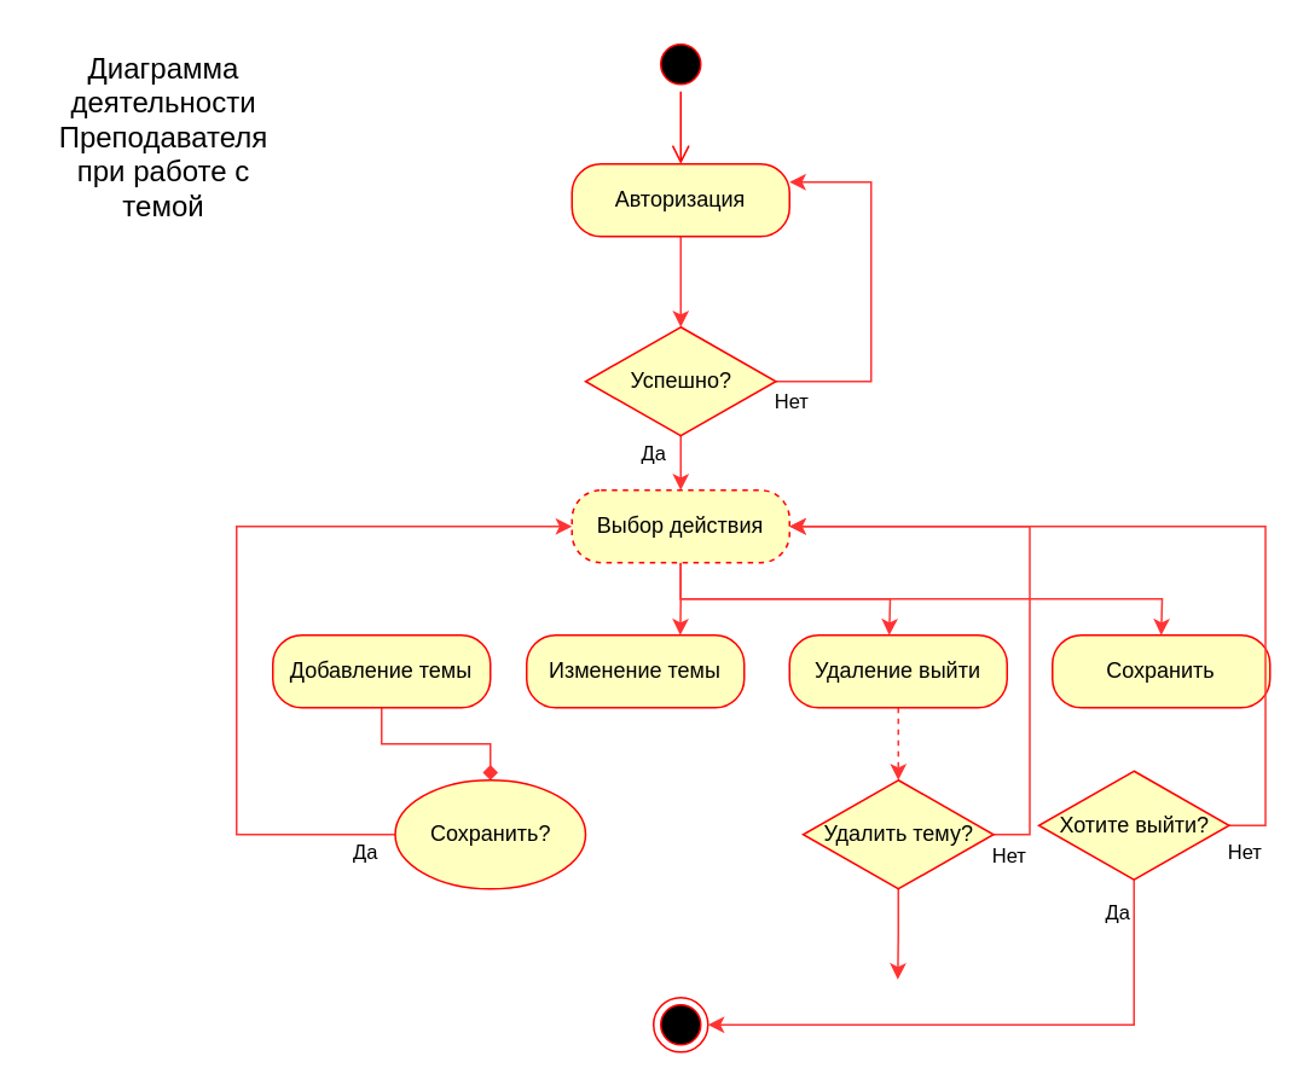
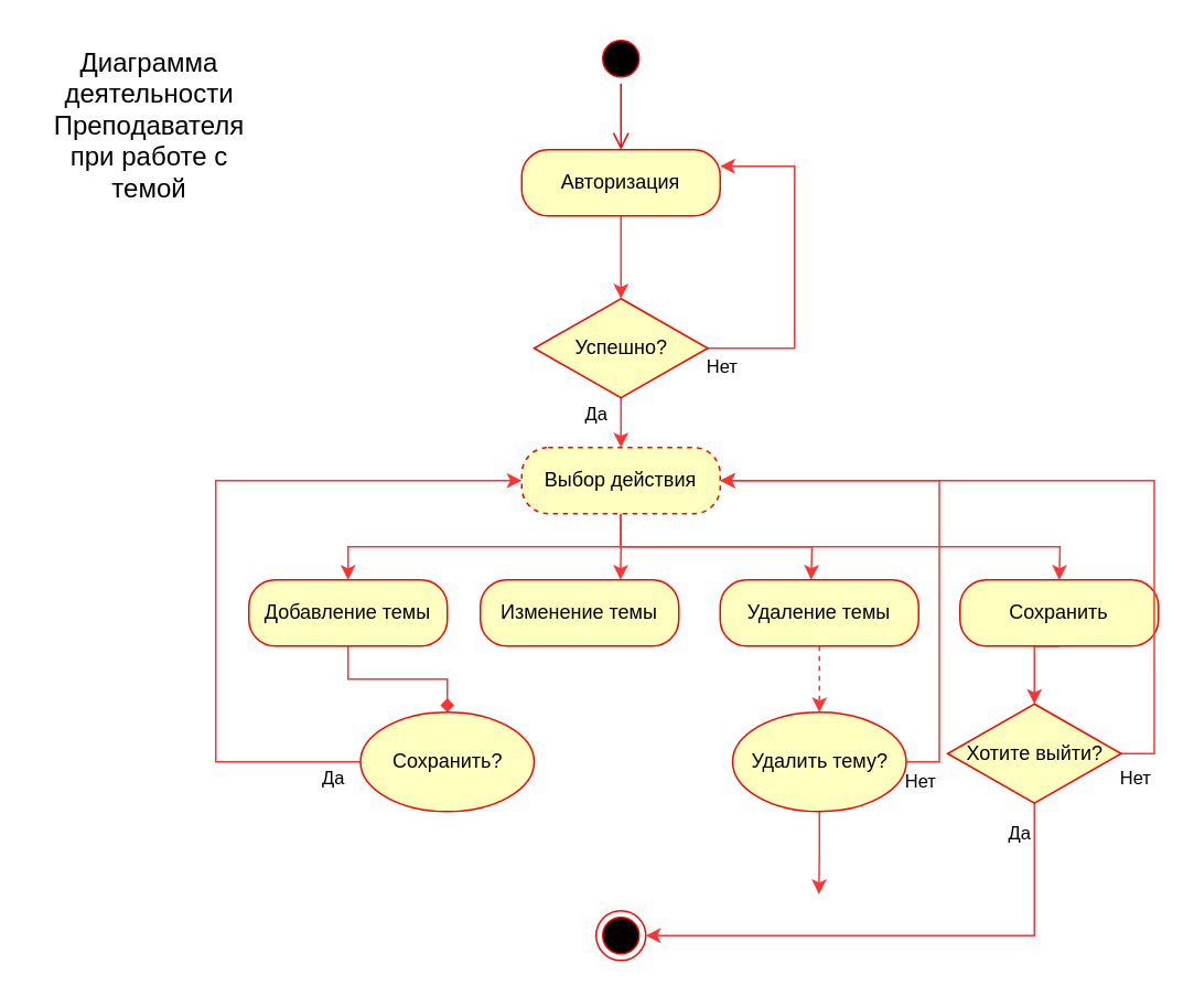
  <mxCell id="0" />
  <mxCell id="1" parent="0" />
  <mxCell id="2" value="" style="ellipse;html=1;shape=startState;fillColor=#000000;strokeColor=#ff0000;" vertex="1" parent="1"><mxGeometry x="360" y="20" width="30" height="30" as="geometry" /></mxCell>
  <mxCell id="3" value="" style="edgeStyle=orthogonalEdgeStyle;html=1;verticalAlign=bottom;endArrow=open;endSize=8;strokeColor=#ff0000;entryX=0.5;entryY=0;entryDx=0;entryDy=0;entryPerimeter=0;" edge="1" parent="1" source="2" target="5"><mxGeometry relative="1" as="geometry"><mxPoint x="375" y="110" as="targetPoint" /></mxGeometry></mxCell>
  <mxCell id="4" style="edgeStyle=orthogonalEdgeStyle;rounded=0;orthogonalLoop=1;jettySize=auto;html=1;exitX=0.5;exitY=1;exitDx=0;exitDy=0;strokeColor=#FF3333;entryX=0.5;entryY=0;entryDx=0;entryDy=0;" edge="1" parent="1" source="5" target="9"><mxGeometry relative="1" as="geometry"><mxPoint x="375" y="160" as="targetPoint" /></mxGeometry></mxCell>
  <mxCell id="5" value="Авторизация" style="rounded=1;whiteSpace=wrap;html=1;arcSize=40;fontColor=#000000;fillColor=#ffffc0;strokeColor=#ff0000;" vertex="1" parent="1"><mxGeometry x="315" y="90" width="120" height="40" as="geometry" /></mxCell>
  <mxCell id="6" style="edgeStyle=orthogonalEdgeStyle;rounded=0;orthogonalLoop=1;jettySize=auto;html=1;exitX=1;exitY=0.5;exitDx=0;exitDy=0;entryX=1;entryY=0.25;entryDx=0;entryDy=0;strokeColor=#FF3333;" edge="1" parent="1" source="9" target="5"><mxGeometry relative="1" as="geometry"><Array as="points"><mxPoint x="480" y="210" /><mxPoint x="480" y="100" /></Array></mxGeometry></mxCell>
  <mxCell id="7" value="Нет" style="edgeLabel;html=1;align=center;verticalAlign=middle;resizable=0;points=[];" vertex="1" connectable="0" parent="6"><mxGeometry x="0.373" y="4" relative="1" as="geometry"><mxPoint x="-41" y="100" as="offset" /></mxGeometry></mxCell>
  <mxCell id="8" value="Да" style="edgeStyle=orthogonalEdgeStyle;rounded=0;orthogonalLoop=1;jettySize=auto;html=1;exitX=0.5;exitY=1;exitDx=0;exitDy=0;strokeColor=#FF3333;entryX=0.5;entryY=0;entryDx=0;entryDy=0;" edge="1" parent="1" source="9" target="14"><mxGeometry x="-0.333" y="-15" relative="1" as="geometry"><mxPoint x="375" y="290" as="targetPoint" /><mxPoint as="offset" /></mxGeometry></mxCell>
  <mxCell id="9" value="Успешно?" style="rhombus;whiteSpace=wrap;html=1;fillColor=#ffffc0;strokeColor=#ff0000;" vertex="1" parent="1"><mxGeometry x="322.5" y="180" width="105" height="60" as="geometry" /></mxCell>
  <mxCell id="10" style="edgeStyle=orthogonalEdgeStyle;rounded=0;orthogonalLoop=1;jettySize=auto;html=1;exitX=0.5;exitY=1;exitDx=0;exitDy=0;strokeColor=#FF3333;" edge="1" parent="1" source="14"><mxGeometry relative="1" as="geometry"><mxPoint x="374.714" y="350" as="targetPoint" /></mxGeometry></mxCell>
  <mxCell id="11" style="edgeStyle=orthogonalEdgeStyle;rounded=0;orthogonalLoop=1;jettySize=auto;html=1;exitX=0.5;exitY=1;exitDx=0;exitDy=0;strokeColor=#FF3333;" edge="1" parent="1" source="14"><mxGeometry relative="1" as="geometry"><mxPoint x="490" y="350" as="targetPoint" /></mxGeometry></mxCell>
  <mxCell id="12" style="edgeStyle=orthogonalEdgeStyle;rounded=0;orthogonalLoop=1;jettySize=auto;html=1;exitX=0.5;exitY=1;exitDx=0;exitDy=0;strokeColor=#FF3333;" edge="1" parent="1" source="14"><mxGeometry relative="1" as="geometry"><mxPoint x="640" y="350" as="targetPoint" /></mxGeometry></mxCell>
+ <mxCell id="13" style="edgeStyle=orthogonalEdgeStyle;rounded=0;orthogonalLoop=1;jettySize=auto;html=1;exitX=0.5;exitY=1;exitDx=0;exitDy=0;entryX=0.5;entryY=0;entryDx=0;entryDy=0;strokeColor=#FF3333;" edge="1" parent="1" source="14" target="17"><mxGeometry relative="1" as="geometry" /></mxCell>
  <mxCell id="14" value="Выбор действия" style="rounded=1;whiteSpace=wrap;html=1;arcSize=40;fontColor=#000000;fillColor=#ffffc0;strokeColor=#ff0000;dashed=1;" vertex="1" parent="1"><mxGeometry x="315" y="270" width="120" height="40" as="geometry" /></mxCell>
  <mxCell id="15" value="&lt;font style=&quot;font-size: 16px&quot;&gt;Диаграмма деятельности Преподавателя&lt;br&gt;при работе с темой&lt;br&gt;&lt;/font&gt;" style="text;html=1;strokeColor=none;fillColor=none;align=center;verticalAlign=middle;whiteSpace=wrap;rounded=0;" vertex="1" parent="1"><mxGeometry x="20" y="30" width="140" height="90" as="geometry" /></mxCell>
  <mxCell id="16" style="edgeStyle=orthogonalEdgeStyle;rounded=0;orthogonalLoop=1;jettySize=auto;html=1;exitX=0.5;exitY=1;exitDx=0;exitDy=0;entryX=0.5;entryY=0;entryDx=0;entryDy=0;strokeColor=#FF3333;endArrow=diamond;" edge="1" parent="1" source="17" target="24"><mxGeometry relative="1" as="geometry" /></mxCell>
  <mxCell id="17" value="Добавление темы" style="rounded=1;whiteSpace=wrap;html=1;arcSize=40;fontColor=#000000;fillColor=#ffffc0;strokeColor=#ff0000;" vertex="1" parent="1"><mxGeometry x="150" y="350" width="120" height="40" as="geometry" /></mxCell>
  <mxCell id="18" value="Изменение темы" style="rounded=1;whiteSpace=wrap;html=1;arcSize=40;fontColor=#000000;fillColor=#ffffc0;strokeColor=#ff0000;" vertex="1" parent="1"><mxGeometry x="290" y="350" width="120" height="40" as="geometry" /></mxCell>
  <mxCell id="19" style="edgeStyle=orthogonalEdgeStyle;rounded=0;orthogonalLoop=1;jettySize=auto;html=1;exitX=0.5;exitY=1;exitDx=0;exitDy=0;strokeColor=#FF3333;entryX=0.5;entryY=0;entryDx=0;entryDy=0;dashed=1;" edge="1" parent="1" source="20" target="28"><mxGeometry relative="1" as="geometry"><mxPoint x="494.714" y="420" as="targetPoint" /></mxGeometry></mxCell>
- <mxCell id="20" value="Удаление выйти" style="rounded=1;whiteSpace=wrap;html=1;arcSize=40;fontColor=#000000;fillColor=#ffffc0;strokeColor=#ff0000;" vertex="1" parent="1"><mxGeometry x="435" y="350" width="120" height="40" as="geometry" /></mxCell>
+ <mxCell id="20" value="Удаление темы" style="rounded=1;whiteSpace=wrap;html=1;arcSize=40;fontColor=#000000;fillColor=#ffffc0;strokeColor=#ff0000;" vertex="1" parent="1"><mxGeometry x="435" y="350" width="120" height="40" as="geometry" /></mxCell>
+ <mxCell id="21" style="edgeStyle=orthogonalEdgeStyle;rounded=0;orthogonalLoop=1;jettySize=auto;html=1;exitX=0.5;exitY=1;exitDx=0;exitDy=0;entryX=0.5;entryY=0;entryDx=0;entryDy=0;strokeColor=#FF3333;" edge="1" parent="1" source="22" target="34"><mxGeometry relative="1" as="geometry" /></mxCell>
  <mxCell id="22" value="Сохранить" style="rounded=1;whiteSpace=wrap;html=1;arcSize=40;fontColor=#000000;fillColor=#ffffc0;strokeColor=#ff0000;" vertex="1" parent="1"><mxGeometry x="580" y="350" width="120" height="40" as="geometry" /></mxCell>
  <mxCell id="23" value="Да" style="edgeStyle=orthogonalEdgeStyle;rounded=0;orthogonalLoop=1;jettySize=auto;html=1;exitX=0;exitY=0.5;exitDx=0;exitDy=0;entryX=0;entryY=0.5;entryDx=0;entryDy=0;strokeColor=#FF3333;" edge="1" parent="1" source="24" target="14"><mxGeometry x="-0.921" y="10" relative="1" as="geometry"><Array as="points"><mxPoint x="130" y="460" /><mxPoint x="130" y="290" /></Array><mxPoint as="offset" /></mxGeometry></mxCell>
  <mxCell id="24" value="Сохранить?" style="ellipse;whiteSpace=wrap;html=1;fillColor=#ffffc0;strokeColor=#ff0000;" vertex="1" parent="1"><mxGeometry x="217.5" y="430" width="105" height="60" as="geometry" /></mxCell>
  <mxCell id="25" style="edgeStyle=orthogonalEdgeStyle;rounded=0;orthogonalLoop=1;jettySize=auto;html=1;exitX=0.5;exitY=1;exitDx=0;exitDy=0;strokeColor=#FF3333;" edge="1" parent="1" source="28"><mxGeometry relative="1" as="geometry"><mxPoint x="494.714" y="540" as="targetPoint" /></mxGeometry></mxCell>
  <mxCell id="26" style="edgeStyle=orthogonalEdgeStyle;rounded=0;orthogonalLoop=1;jettySize=auto;html=1;exitX=1;exitY=0.5;exitDx=0;exitDy=0;entryX=1;entryY=0.5;entryDx=0;entryDy=0;strokeColor=#FF3333;" edge="1" parent="1" source="28" target="14"><mxGeometry relative="1" as="geometry" /></mxCell>
  <mxCell id="27" value="Нет" style="edgeLabel;html=1;align=center;verticalAlign=middle;resizable=0;points=[];" vertex="1" connectable="0" parent="26"><mxGeometry x="-0.445" y="-2" relative="1" as="geometry"><mxPoint x="-14" y="80" as="offset" /></mxGeometry></mxCell>
- <mxCell id="28" value="Удалить тему?" style="rhombus;whiteSpace=wrap;html=1;fillColor=#ffffc0;strokeColor=#ff0000;" vertex="1" parent="1"><mxGeometry x="442.5" y="430" width="105" height="60" as="geometry" /></mxCell>
+ <mxCell id="28" value="Удалить тему?" style="ellipse;whiteSpace=wrap;html=1;fillColor=#ffffc0;strokeColor=#ff0000;" vertex="1" parent="1"><mxGeometry x="442.5" y="430" width="105" height="60" as="geometry" /></mxCell>
  <mxCell id="29" value="" style="ellipse;html=1;shape=endState;fillColor=#000000;strokeColor=#ff0000;" vertex="1" parent="1"><mxGeometry x="360" y="550" width="30" height="30" as="geometry" /></mxCell>
  <mxCell id="30" style="edgeStyle=orthogonalEdgeStyle;rounded=0;orthogonalLoop=1;jettySize=auto;html=1;exitX=0.5;exitY=1;exitDx=0;exitDy=0;entryX=1;entryY=0.5;entryDx=0;entryDy=0;strokeColor=#FF3333;" edge="1" parent="1" source="34" target="29"><mxGeometry relative="1" as="geometry" /></mxCell>
  <mxCell id="31" value="Да" style="edgeLabel;html=1;align=center;verticalAlign=middle;resizable=0;points=[];" vertex="1" connectable="0" parent="30"><mxGeometry x="-0.892" y="3" relative="1" as="geometry"><mxPoint x="-13" as="offset" /></mxGeometry></mxCell>
  <mxCell id="32" style="edgeStyle=orthogonalEdgeStyle;rounded=0;orthogonalLoop=1;jettySize=auto;html=1;exitX=1;exitY=0.5;exitDx=0;exitDy=0;entryX=1;entryY=0.5;entryDx=0;entryDy=0;strokeColor=#FF3333;" edge="1" parent="1" source="34" target="14"><mxGeometry relative="1" as="geometry" /></mxCell>
  <mxCell id="33" value="Нет" style="edgeLabel;html=1;align=center;verticalAlign=middle;resizable=0;points=[];" vertex="1" connectable="0" parent="32"><mxGeometry x="-0.629" y="-1" relative="1" as="geometry"><mxPoint x="-13" y="77" as="offset" /></mxGeometry></mxCell>
  <mxCell id="34" value="Хотите выйти?" style="rhombus;whiteSpace=wrap;html=1;fillColor=#ffffc0;strokeColor=#ff0000;" vertex="1" parent="1"><mxGeometry x="572.5" y="425" width="105" height="60" as="geometry" /></mxCell>
